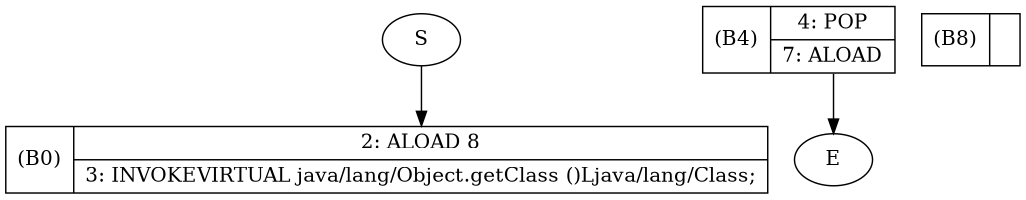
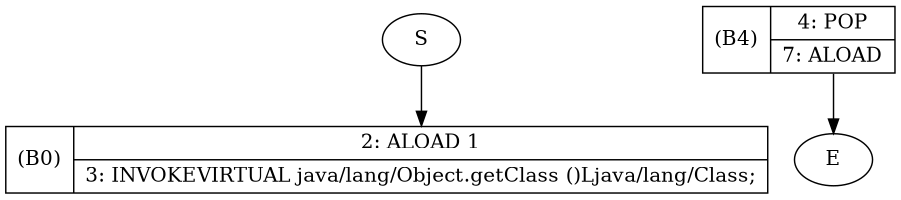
  digraph {
    fontname="DejaVu Serif"
    node [fontname="DejaVu Serif" shape=record]
    edge [fontname="DejaVu Serif" headport=top tailport=bottom]
    n1 [label=S shape=ellipse]
-   n2 [label="\(B0\) | { <top> 2: ALOAD 8 | <bottom> 3: INVOKEVIRTUAL java/lang/Object.getClass ()Ljava/lang/Class; }"]
+   n2 [label="\(B0\) | { <top> 2: ALOAD 1 | <bottom> 3: INVOKEVIRTUAL java/lang/Object.getClass ()Ljava/lang/Class; }"]
    n3 [label="\(B4\) | { <top> 4: POP  | <bottom> 7: ALOAD  }"]
    n4 [label=E shape=ellipse]
-   n5 [label="\(B8\) | { <top>  }"]
    n1 -> n2
    n3 -> n4
  }
